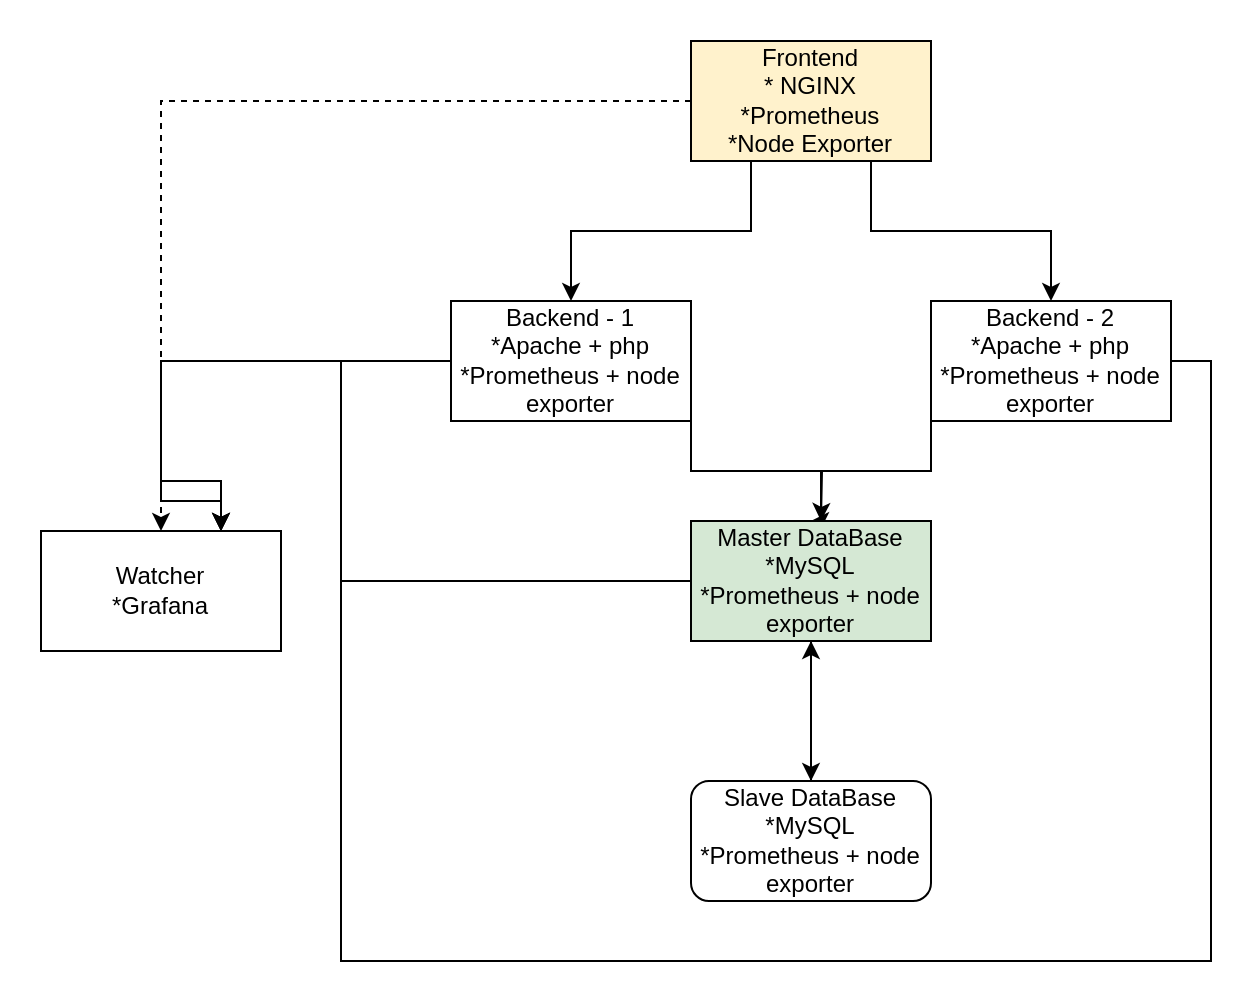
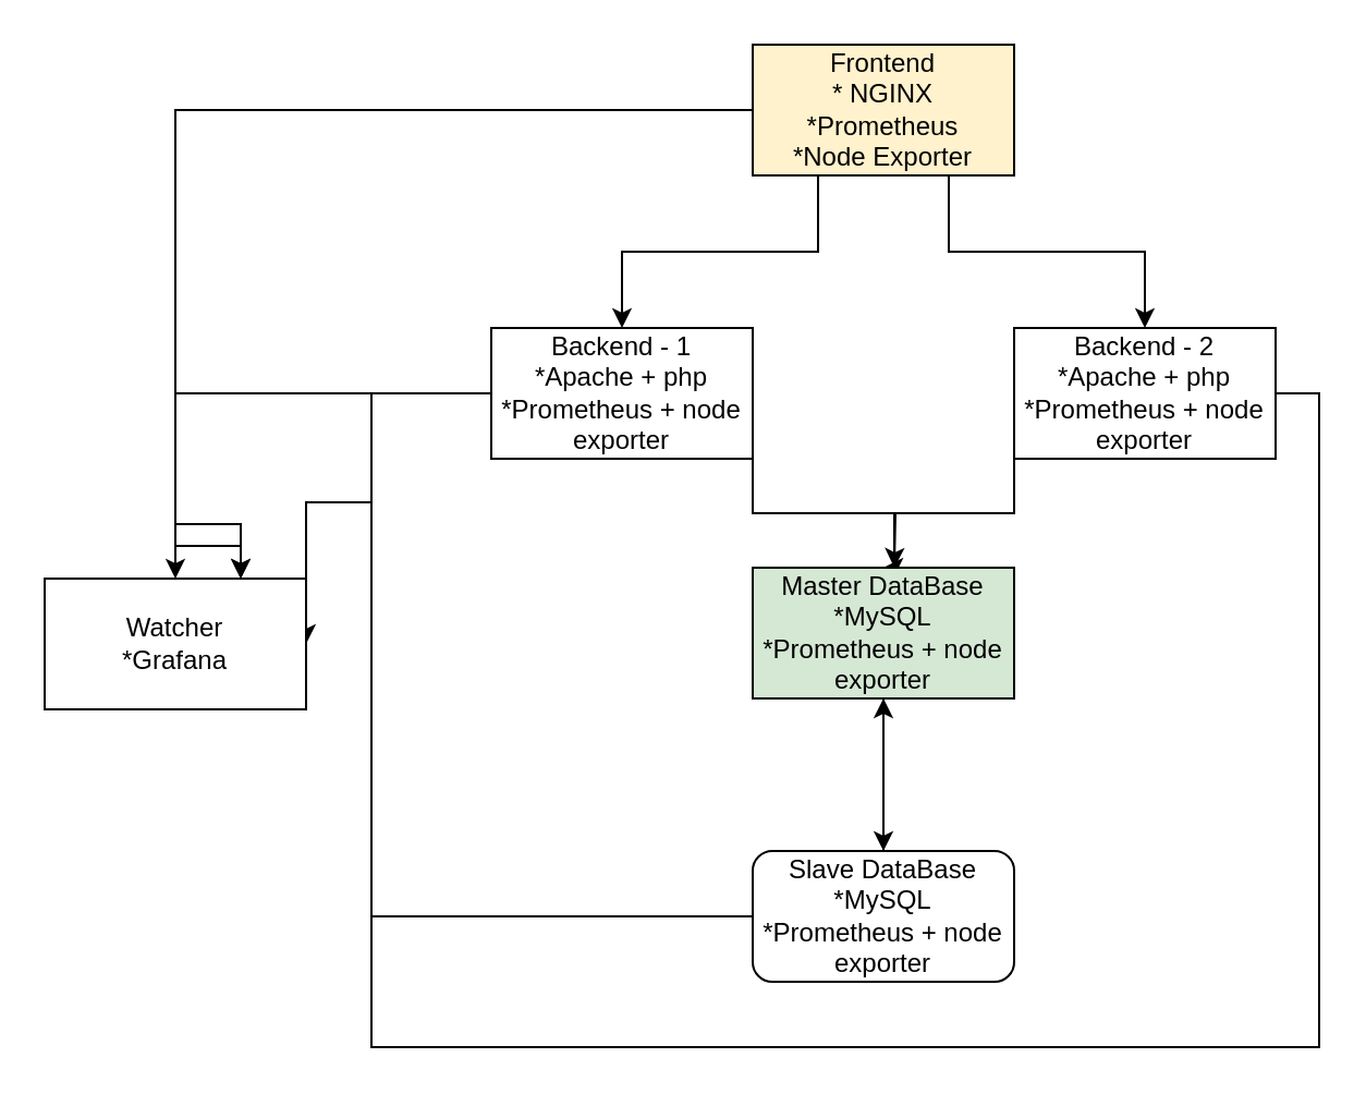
  <mxCell id="0" />
  <mxCell id="1" parent="0" />
  <mxCell id="2" value="" style="edgeStyle=orthogonalEdgeStyle;rounded=0;orthogonalLoop=1;jettySize=auto;html=1;exitX=0.25;exitY=1;exitDx=0;exitDy=0;" edge="1" parent="1" source="5" target="8"><mxGeometry relative="1" as="geometry" /></mxCell>
  <mxCell id="3" style="edgeStyle=orthogonalEdgeStyle;rounded=0;orthogonalLoop=1;jettySize=auto;html=1;exitX=0.75;exitY=1;exitDx=0;exitDy=0;" edge="1" parent="1" source="5" target="11"><mxGeometry relative="1" as="geometry"><mxPoint x="460" y="150" as="targetPoint" /></mxGeometry></mxCell>
- <mxCell id="4" style="edgeStyle=orthogonalEdgeStyle;rounded=0;orthogonalLoop=1;jettySize=auto;html=1;exitX=0;exitY=0.5;exitDx=0;exitDy=0;entryX=0.5;entryY=0;entryDx=0;entryDy=0;dashed=1;" edge="1" parent="1" source="5" target="18"><mxGeometry relative="1" as="geometry"><mxPoint x="70" y="180" as="targetPoint" /></mxGeometry></mxCell>
+ <mxCell id="4" style="edgeStyle=orthogonalEdgeStyle;rounded=0;orthogonalLoop=1;jettySize=auto;html=1;exitX=0;exitY=0.5;exitDx=0;exitDy=0;entryX=0.5;entryY=0;entryDx=0;entryDy=0;" edge="1" parent="1" source="5" target="18"><mxGeometry relative="1" as="geometry"><mxPoint x="70" y="180" as="targetPoint" /></mxGeometry></mxCell>
  <mxCell id="5" value="Frontend&lt;br&gt;* NGINX&lt;br&gt;*Prometheus&lt;br&gt;*Node Exporter" style="rounded=0;whiteSpace=wrap;html=1;fillColor=#fff2cc;" vertex="1" parent="1"><mxGeometry x="345" y="20" width="120" height="60" as="geometry" /></mxCell>
  <mxCell id="6" style="edgeStyle=orthogonalEdgeStyle;rounded=0;orthogonalLoop=1;jettySize=auto;html=1;exitX=1;exitY=1;exitDx=0;exitDy=0;entryX=0.5;entryY=0;entryDx=0;entryDy=0;" edge="1" parent="1" source="8" target="14"><mxGeometry relative="1" as="geometry"><Array as="points"><mxPoint x="345" y="235" /><mxPoint x="410" y="235" /><mxPoint x="410" y="260" /></Array></mxGeometry></mxCell>
  <mxCell id="7" style="edgeStyle=orthogonalEdgeStyle;rounded=0;orthogonalLoop=1;jettySize=auto;html=1;exitX=0;exitY=0.5;exitDx=0;exitDy=0;entryX=0.75;entryY=0;entryDx=0;entryDy=0;" edge="1" parent="1" source="8" target="18"><mxGeometry relative="1" as="geometry"><mxPoint x="70" y="180" as="targetPoint" /><Array as="points"><mxPoint x="80" y="180" /><mxPoint x="80" y="240" /></Array></mxGeometry></mxCell>
  <mxCell id="8" value="Backend - 1&lt;br&gt;*Apache + php&lt;br&gt;*Prometheus + node exporter" style="whiteSpace=wrap;html=1;rounded=0;" vertex="1" parent="1"><mxGeometry x="225" y="150" width="120" height="60" as="geometry" /></mxCell>
  <mxCell id="9" style="edgeStyle=orthogonalEdgeStyle;rounded=0;orthogonalLoop=1;jettySize=auto;html=1;exitX=0;exitY=1;exitDx=0;exitDy=0;" edge="1" parent="1" source="11"><mxGeometry relative="1" as="geometry"><mxPoint x="410" y="260" as="targetPoint" /></mxGeometry></mxCell>
  <mxCell id="10" style="edgeStyle=orthogonalEdgeStyle;rounded=0;orthogonalLoop=1;jettySize=auto;html=1;exitX=1;exitY=0.5;exitDx=0;exitDy=0;entryX=0.75;entryY=0;entryDx=0;entryDy=0;" edge="1" parent="1" source="11" target="18"><mxGeometry relative="1" as="geometry"><mxPoint x="70" y="180" as="targetPoint" /><Array as="points"><mxPoint x="605" y="180" /><mxPoint x="605" y="480" /><mxPoint x="170" y="480" /><mxPoint x="170" y="180" /><mxPoint x="80" y="180" /><mxPoint x="80" y="250" /></Array></mxGeometry></mxCell>
  <mxCell id="11" value="Backend - 2&lt;br style=&quot;border-color: var(--border-color);&quot;&gt;*Apache + php&lt;br style=&quot;border-color: var(--border-color);&quot;&gt;*Prometheus + node exporter" style="rounded=0;whiteSpace=wrap;html=1;" vertex="1" parent="1"><mxGeometry x="465" y="150" width="120" height="60" as="geometry" /></mxCell>
  <mxCell id="12" style="edgeStyle=orthogonalEdgeStyle;rounded=0;orthogonalLoop=1;jettySize=auto;html=1;exitX=0.5;exitY=1;exitDx=0;exitDy=0;entryX=0.5;entryY=0;entryDx=0;entryDy=0;" edge="1" parent="1" source="14" target="17"><mxGeometry relative="1" as="geometry" /></mxCell>
- <mxCell id="13" style="edgeStyle=orthogonalEdgeStyle;rounded=0;orthogonalLoop=1;jettySize=auto;html=1;exitX=0;exitY=0.5;exitDx=0;exitDy=0;entryX=0.75;entryY=0;entryDx=0;entryDy=0;" edge="1" parent="1" source="14" target="18"><mxGeometry relative="1" as="geometry"><mxPoint x="70" y="180" as="targetPoint" /><Array as="points"><mxPoint x="170" y="290" /><mxPoint x="170" y="180" /><mxPoint x="80" y="180" /><mxPoint x="80" y="240" /></Array></mxGeometry></mxCell>
  <mxCell id="14" value="Master DataBase&lt;br&gt;*MySQL&lt;br&gt;*Prometheus + node exporter" style="rounded=0;whiteSpace=wrap;html=1;fillColor=#d5e8d4;" vertex="1" parent="1"><mxGeometry x="345" y="260" width="120" height="60" as="geometry" /></mxCell>
  <mxCell id="15" style="edgeStyle=orthogonalEdgeStyle;rounded=0;orthogonalLoop=1;jettySize=auto;html=1;exitX=0.5;exitY=0;exitDx=0;exitDy=0;entryX=0.5;entryY=1;entryDx=0;entryDy=0;" edge="1" parent="1" source="17" target="14"><mxGeometry relative="1" as="geometry" /></mxCell>
+ <mxCell id="16" style="edgeStyle=orthogonalEdgeStyle;rounded=0;orthogonalLoop=1;jettySize=auto;html=1;exitX=0;exitY=0.5;exitDx=0;exitDy=0;entryX=1;entryY=0.5;entryDx=0;entryDy=0;" edge="1" parent="1" source="17" target="18"><mxGeometry relative="1" as="geometry"><mxPoint x="70" y="180" as="targetPoint" /><Array as="points"><mxPoint x="170" y="420" /><mxPoint x="170" y="230" /></Array></mxGeometry></mxCell>
  <mxCell id="17" value="Slave DataBase&lt;br&gt;*MySQL&lt;br style=&quot;border-color: var(--border-color);&quot;&gt;*Prometheus + node exporter" style="whiteSpace=wrap;html=1;rounded=1;" vertex="1" parent="1"><mxGeometry x="345" y="390" width="120" height="60" as="geometry" /></mxCell>
  <mxCell id="18" value="Watcher&lt;br&gt;*Grafana" style="rounded=0;whiteSpace=wrap;html=1;" vertex="1" parent="1"><mxGeometry x="20" y="265" width="120" height="60" as="geometry" /></mxCell>
